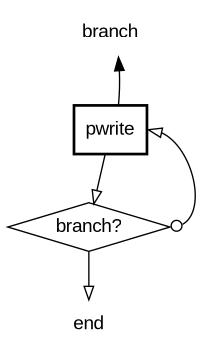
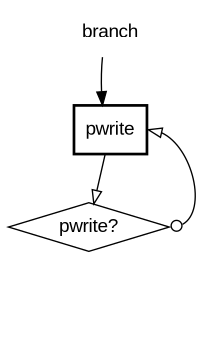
  digraph {
    fontname="Liberation Sans"
    node [fontname="Liberation Sans" shape=plaintext]
    edge [fontname="Liberation Sans" arrowhead=empty]
    n1 [label=branch]
    pwrite [shape=box style=bold]
-   n3 [label="branch?" shape=diamond]
-   end
-   pwrite -> n1 [arrowhead=""]
+   n3 [label="pwrite?" shape=diamond]
+   n1 -> pwrite [arrowhead=""]
    pwrite -> n3
    n3 -> pwrite [arrowtail=odot dir=both headport=e tailport=e]
-   n3 -> end
  }
